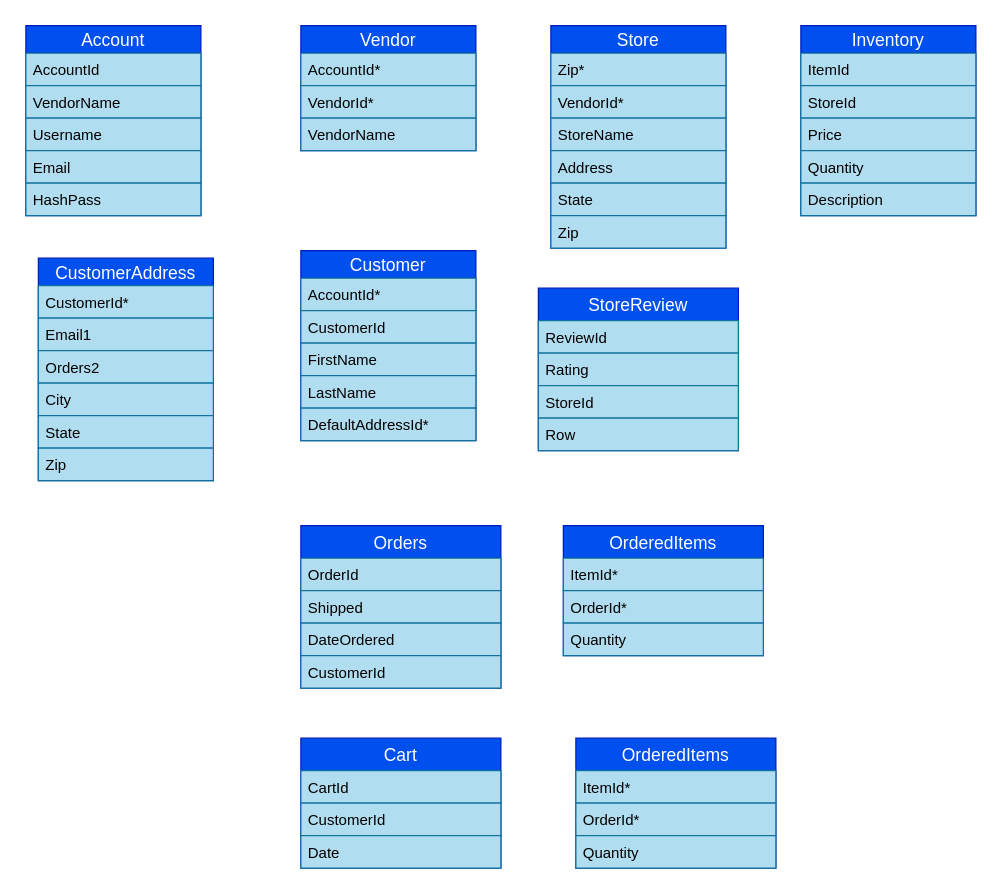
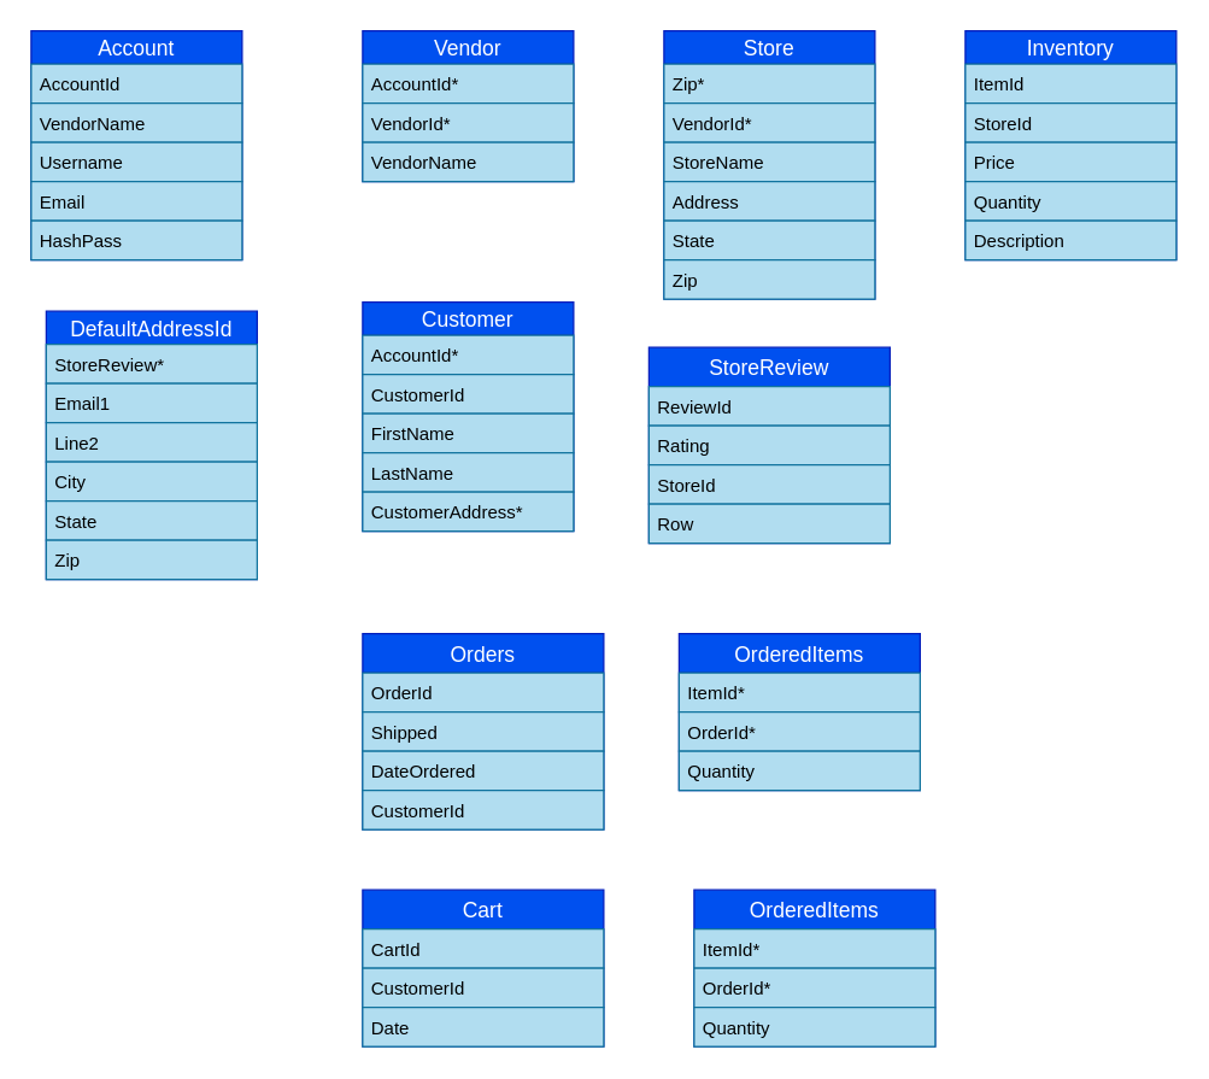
  <mxCell id="0" />
  <mxCell id="1" parent="0" />
  <mxCell id="2" value="Vendor" style="swimlane;fontStyle=0;childLayout=stackLayout;horizontal=1;startSize=22;horizontalStack=0;resizeParent=1;resizeParentMax=0;resizeLast=0;collapsible=1;marginBottom=0;align=center;fontSize=14;fillColor=#0050ef;strokeColor=#001DBC;fontColor=#ffffff;" parent="1" vertex="1"><mxGeometry x="240" y="20" width="140" height="100" as="geometry" /></mxCell>
  <mxCell id="3" value="AccountId*" style="text;strokeColor=#10739e;fillColor=#b1ddf0;spacingLeft=4;spacingRight=4;overflow=hidden;rotatable=0;points=[[0,0.5],[1,0.5]];portConstraint=eastwest;fontSize=12;" vertex="1" parent="2"><mxGeometry y="22" width="140" height="26" as="geometry" /></mxCell>
  <mxCell id="4" value="VendorId*" style="text;strokeColor=#10739e;fillColor=#b1ddf0;spacingLeft=4;spacingRight=4;overflow=hidden;rotatable=0;points=[[0,0.5],[1,0.5]];portConstraint=eastwest;fontSize=12;" parent="2" vertex="1"><mxGeometry y="48" width="140" height="26" as="geometry" /></mxCell>
  <mxCell id="5" value="VendorName" style="text;strokeColor=#10739e;fillColor=#b1ddf0;spacingLeft=4;spacingRight=4;overflow=hidden;rotatable=0;points=[[0,0.5],[1,0.5]];portConstraint=eastwest;fontSize=12;" parent="2" vertex="1"><mxGeometry y="74" width="140" height="26" as="geometry" /></mxCell>
  <mxCell id="6" value="Store" style="swimlane;fontStyle=0;childLayout=stackLayout;horizontal=1;startSize=22;horizontalStack=0;resizeParent=1;resizeParentMax=0;resizeLast=0;collapsible=1;marginBottom=0;align=center;fontSize=14;fillColor=#0050ef;strokeColor=#001DBC;fontColor=#ffffff;" parent="1" vertex="1"><mxGeometry x="440" y="20" width="140" height="178" as="geometry" /></mxCell>
  <mxCell id="7" value="Zip*" style="text;strokeColor=#10739e;fillColor=#b1ddf0;spacingLeft=4;spacingRight=4;overflow=hidden;rotatable=0;points=[[0,0.5],[1,0.5]];portConstraint=eastwest;fontSize=12;" parent="6" vertex="1"><mxGeometry y="22" width="140" height="26" as="geometry" /></mxCell>
  <mxCell id="8" value="VendorId*" style="text;strokeColor=#10739e;fillColor=#b1ddf0;spacingLeft=4;spacingRight=4;overflow=hidden;rotatable=0;points=[[0,0.5],[1,0.5]];portConstraint=eastwest;fontSize=12;" parent="6" vertex="1"><mxGeometry y="48" width="140" height="26" as="geometry" /></mxCell>
  <mxCell id="9" value="StoreName" style="text;strokeColor=#10739e;fillColor=#b1ddf0;spacingLeft=4;spacingRight=4;overflow=hidden;rotatable=0;points=[[0,0.5],[1,0.5]];portConstraint=eastwest;fontSize=12;" parent="6" vertex="1"><mxGeometry y="74" width="140" height="26" as="geometry" /></mxCell>
  <mxCell id="10" value="Address" style="text;strokeColor=#10739e;fillColor=#b1ddf0;spacingLeft=4;spacingRight=4;overflow=hidden;rotatable=0;points=[[0,0.5],[1,0.5]];portConstraint=eastwest;fontSize=12;" parent="6" vertex="1"><mxGeometry y="100" width="140" height="26" as="geometry" /></mxCell>
  <mxCell id="11" value="State" style="text;strokeColor=#10739e;fillColor=#b1ddf0;spacingLeft=4;spacingRight=4;overflow=hidden;rotatable=0;points=[[0,0.5],[1,0.5]];portConstraint=eastwest;fontSize=12;" parent="6" vertex="1"><mxGeometry y="126" width="140" height="26" as="geometry" /></mxCell>
  <mxCell id="12" value="Zip" style="text;strokeColor=#10739e;fillColor=#b1ddf0;spacingLeft=4;spacingRight=4;overflow=hidden;rotatable=0;points=[[0,0.5],[1,0.5]];portConstraint=eastwest;fontSize=12;" parent="6" vertex="1"><mxGeometry y="152" width="140" height="26" as="geometry" /></mxCell>
  <mxCell id="13" value="Inventory" style="swimlane;fontStyle=0;childLayout=stackLayout;horizontal=1;startSize=22;horizontalStack=0;resizeParent=1;resizeParentMax=0;resizeLast=0;collapsible=1;marginBottom=0;align=center;fontSize=14;fillColor=#0050ef;strokeColor=#001DBC;fontColor=#ffffff;" parent="1" vertex="1"><mxGeometry x="640" y="20" width="140" height="152" as="geometry" /></mxCell>
  <mxCell id="14" value="ItemId" style="text;strokeColor=#10739e;fillColor=#b1ddf0;spacingLeft=4;spacingRight=4;overflow=hidden;rotatable=0;points=[[0,0.5],[1,0.5]];portConstraint=eastwest;fontSize=12;" parent="13" vertex="1"><mxGeometry y="22" width="140" height="26" as="geometry" /></mxCell>
  <mxCell id="15" value="StoreId" style="text;strokeColor=#10739e;fillColor=#b1ddf0;spacingLeft=4;spacingRight=4;overflow=hidden;rotatable=0;points=[[0,0.5],[1,0.5]];portConstraint=eastwest;fontSize=12;" parent="13" vertex="1"><mxGeometry y="48" width="140" height="26" as="geometry" /></mxCell>
  <mxCell id="16" value="Price" style="text;strokeColor=#10739e;fillColor=#b1ddf0;spacingLeft=4;spacingRight=4;overflow=hidden;rotatable=0;points=[[0,0.5],[1,0.5]];portConstraint=eastwest;fontSize=12;" parent="13" vertex="1"><mxGeometry y="74" width="140" height="26" as="geometry" /></mxCell>
  <mxCell id="17" value="Quantity" style="text;strokeColor=#10739e;fillColor=#b1ddf0;spacingLeft=4;spacingRight=4;overflow=hidden;rotatable=0;points=[[0,0.5],[1,0.5]];portConstraint=eastwest;fontSize=12;" parent="13" vertex="1"><mxGeometry y="100" width="140" height="26" as="geometry" /></mxCell>
  <mxCell id="18" value="Description" style="text;strokeColor=#10739e;fillColor=#b1ddf0;spacingLeft=4;spacingRight=4;overflow=hidden;rotatable=0;points=[[0,0.5],[1,0.5]];portConstraint=eastwest;fontSize=12;" parent="13" vertex="1"><mxGeometry y="126" width="140" height="26" as="geometry" /></mxCell>
  <mxCell id="19" value="Orders" style="swimlane;fontStyle=0;childLayout=stackLayout;horizontal=1;startSize=26;horizontalStack=0;resizeParent=1;resizeParentMax=0;resizeLast=0;collapsible=1;marginBottom=0;align=center;fontSize=14;fillColor=#0050ef;strokeColor=#001DBC;fontColor=#ffffff;" parent="1" vertex="1"><mxGeometry x="240" y="420" width="160" height="130" as="geometry" /></mxCell>
  <mxCell id="20" value="OrderId" style="text;strokeColor=#10739e;fillColor=#b1ddf0;spacingLeft=4;spacingRight=4;overflow=hidden;rotatable=0;points=[[0,0.5],[1,0.5]];portConstraint=eastwest;fontSize=12;" parent="19" vertex="1"><mxGeometry y="26" width="160" height="26" as="geometry" /></mxCell>
  <mxCell id="21" value="Shipped" style="text;strokeColor=#10739e;fillColor=#b1ddf0;spacingLeft=4;spacingRight=4;overflow=hidden;rotatable=0;points=[[0,0.5],[1,0.5]];portConstraint=eastwest;fontSize=12;" parent="19" vertex="1"><mxGeometry y="52" width="160" height="26" as="geometry" /></mxCell>
  <mxCell id="22" value="DateOrdered" style="text;strokeColor=#10739e;fillColor=#b1ddf0;spacingLeft=4;spacingRight=4;overflow=hidden;rotatable=0;points=[[0,0.5],[1,0.5]];portConstraint=eastwest;fontSize=12;" parent="19" vertex="1"><mxGeometry y="78" width="160" height="26" as="geometry" /></mxCell>
  <mxCell id="23" value="CustomerId" style="text;strokeColor=#10739e;fillColor=#b1ddf0;spacingLeft=4;spacingRight=4;overflow=hidden;rotatable=0;points=[[0,0.5],[1,0.5]];portConstraint=eastwest;fontSize=12;" parent="19" vertex="1"><mxGeometry y="104" width="160" height="26" as="geometry" /></mxCell>
  <mxCell id="24" value="Cart" style="swimlane;fontStyle=0;childLayout=stackLayout;horizontal=1;startSize=26;horizontalStack=0;resizeParent=1;resizeParentMax=0;resizeLast=0;collapsible=1;marginBottom=0;align=center;fontSize=14;fillColor=#0050ef;strokeColor=#001DBC;fontColor=#ffffff;" parent="1" vertex="1"><mxGeometry x="240" y="590" width="160" height="104" as="geometry" /></mxCell>
  <mxCell id="25" value="CartId" style="text;strokeColor=#10739e;fillColor=#b1ddf0;spacingLeft=4;spacingRight=4;overflow=hidden;rotatable=0;points=[[0,0.5],[1,0.5]];portConstraint=eastwest;fontSize=12;" parent="24" vertex="1"><mxGeometry y="26" width="160" height="26" as="geometry" /></mxCell>
  <mxCell id="26" value="CustomerId" style="text;strokeColor=#10739e;fillColor=#b1ddf0;spacingLeft=4;spacingRight=4;overflow=hidden;rotatable=0;points=[[0,0.5],[1,0.5]];portConstraint=eastwest;fontSize=12;" parent="24" vertex="1"><mxGeometry y="52" width="160" height="26" as="geometry" /></mxCell>
  <mxCell id="27" value="Date" style="text;strokeColor=#10739e;fillColor=#b1ddf0;spacingLeft=4;spacingRight=4;overflow=hidden;rotatable=0;points=[[0,0.5],[1,0.5]];portConstraint=eastwest;fontSize=12;" parent="24" vertex="1"><mxGeometry y="78" width="160" height="26" as="geometry" /></mxCell>
  <mxCell id="28" value="StoreReview" style="swimlane;fontStyle=0;childLayout=stackLayout;horizontal=1;startSize=26;horizontalStack=0;resizeParent=1;resizeParentMax=0;resizeLast=0;collapsible=1;marginBottom=0;align=center;fontSize=14;fillColor=#0050ef;strokeColor=#001DBC;fontColor=#ffffff;" vertex="1" parent="1"><mxGeometry x="430" y="230" width="160" height="130" as="geometry" /></mxCell>
  <mxCell id="29" value="ReviewId" style="text;strokeColor=#10739e;fillColor=#b1ddf0;spacingLeft=4;spacingRight=4;overflow=hidden;rotatable=0;points=[[0,0.5],[1,0.5]];portConstraint=eastwest;fontSize=12;" vertex="1" parent="28"><mxGeometry y="26" width="160" height="26" as="geometry" /></mxCell>
  <mxCell id="30" value="Rating" style="text;strokeColor=#10739e;fillColor=#b1ddf0;spacingLeft=4;spacingRight=4;overflow=hidden;rotatable=0;points=[[0,0.5],[1,0.5]];portConstraint=eastwest;fontSize=12;" vertex="1" parent="28"><mxGeometry y="52" width="160" height="26" as="geometry" /></mxCell>
  <mxCell id="31" value="StoreId" style="text;strokeColor=#10739e;fillColor=#b1ddf0;spacingLeft=4;spacingRight=4;overflow=hidden;rotatable=0;points=[[0,0.5],[1,0.5]];portConstraint=eastwest;fontSize=12;" vertex="1" parent="28"><mxGeometry y="78" width="160" height="26" as="geometry" /></mxCell>
  <mxCell id="32" value="Row" style="text;strokeColor=#10739e;fillColor=#b1ddf0;spacingLeft=4;spacingRight=4;overflow=hidden;rotatable=0;points=[[0,0.5],[1,0.5]];portConstraint=eastwest;fontSize=12;" vertex="1" parent="28"><mxGeometry y="104" width="160" height="26" as="geometry" /></mxCell>
  <mxCell id="33" value="OrderedItems" style="swimlane;fontStyle=0;childLayout=stackLayout;horizontal=1;startSize=26;horizontalStack=0;resizeParent=1;resizeParentMax=0;resizeLast=0;collapsible=1;marginBottom=0;align=center;fontSize=14;fillColor=#0050ef;strokeColor=#001DBC;fontColor=#ffffff;" parent="1" vertex="1"><mxGeometry x="450" y="420" width="160" height="104" as="geometry" /></mxCell>
  <mxCell id="34" value="ItemId*" style="text;strokeColor=#10739e;fillColor=#b1ddf0;spacingLeft=4;spacingRight=4;overflow=hidden;rotatable=0;points=[[0,0.5],[1,0.5]];portConstraint=eastwest;fontSize=12;" parent="33" vertex="1"><mxGeometry y="26" width="160" height="26" as="geometry" /></mxCell>
  <mxCell id="35" value="OrderId*" style="text;strokeColor=#10739e;fillColor=#b1ddf0;spacingLeft=4;spacingRight=4;overflow=hidden;rotatable=0;points=[[0,0.5],[1,0.5]];portConstraint=eastwest;fontSize=12;" parent="33" vertex="1"><mxGeometry y="52" width="160" height="26" as="geometry" /></mxCell>
  <mxCell id="36" value="Quantity" style="text;strokeColor=#10739e;fillColor=#b1ddf0;spacingLeft=4;spacingRight=4;overflow=hidden;rotatable=0;points=[[0,0.5],[1,0.5]];portConstraint=eastwest;fontSize=12;" parent="33" vertex="1"><mxGeometry y="78" width="160" height="26" as="geometry" /></mxCell>
  <mxCell id="37" value="OrderedItems" style="swimlane;fontStyle=0;childLayout=stackLayout;horizontal=1;startSize=26;horizontalStack=0;resizeParent=1;resizeParentMax=0;resizeLast=0;collapsible=1;marginBottom=0;align=center;fontSize=14;fillColor=#0050ef;strokeColor=#001DBC;fontColor=#ffffff;" vertex="1" parent="1"><mxGeometry x="460" y="590" width="160" height="104" as="geometry" /></mxCell>
  <mxCell id="38" value="ItemId*" style="text;strokeColor=#10739e;fillColor=#b1ddf0;spacingLeft=4;spacingRight=4;overflow=hidden;rotatable=0;points=[[0,0.5],[1,0.5]];portConstraint=eastwest;fontSize=12;" vertex="1" parent="37"><mxGeometry y="26" width="160" height="26" as="geometry" /></mxCell>
  <mxCell id="39" value="OrderId*" style="text;strokeColor=#10739e;fillColor=#b1ddf0;spacingLeft=4;spacingRight=4;overflow=hidden;rotatable=0;points=[[0,0.5],[1,0.5]];portConstraint=eastwest;fontSize=12;" vertex="1" parent="37"><mxGeometry y="52" width="160" height="26" as="geometry" /></mxCell>
  <mxCell id="40" value="Quantity" style="text;strokeColor=#10739e;fillColor=#b1ddf0;spacingLeft=4;spacingRight=4;overflow=hidden;rotatable=0;points=[[0,0.5],[1,0.5]];portConstraint=eastwest;fontSize=12;" vertex="1" parent="37"><mxGeometry y="78" width="160" height="26" as="geometry" /></mxCell>
  <mxCell id="41" value="Account" style="swimlane;fontStyle=0;childLayout=stackLayout;horizontal=1;startSize=22;horizontalStack=0;resizeParent=1;resizeParentMax=0;resizeLast=0;collapsible=1;marginBottom=0;align=center;fontSize=14;fillColor=#0050ef;strokeColor=#001DBC;fontColor=#ffffff;" vertex="1" parent="1"><mxGeometry x="20" y="20" width="140" height="152" as="geometry" /></mxCell>
  <mxCell id="42" value="AccountId" style="text;strokeColor=#10739e;fillColor=#b1ddf0;spacingLeft=4;spacingRight=4;overflow=hidden;rotatable=0;points=[[0,0.5],[1,0.5]];portConstraint=eastwest;fontSize=12;" vertex="1" parent="41"><mxGeometry y="22" width="140" height="26" as="geometry" /></mxCell>
  <mxCell id="43" value="VendorName" style="text;strokeColor=#10739e;fillColor=#b1ddf0;spacingLeft=4;spacingRight=4;overflow=hidden;rotatable=0;points=[[0,0.5],[1,0.5]];portConstraint=eastwest;fontSize=12;" vertex="1" parent="41"><mxGeometry y="48" width="140" height="26" as="geometry" /></mxCell>
  <mxCell id="44" value="Username" style="text;strokeColor=#10739e;fillColor=#b1ddf0;spacingLeft=4;spacingRight=4;overflow=hidden;rotatable=0;points=[[0,0.5],[1,0.5]];portConstraint=eastwest;fontSize=12;" vertex="1" parent="41"><mxGeometry y="74" width="140" height="26" as="geometry" /></mxCell>
  <mxCell id="45" value="Email" style="text;strokeColor=#10739e;fillColor=#b1ddf0;spacingLeft=4;spacingRight=4;overflow=hidden;rotatable=0;points=[[0,0.5],[1,0.5]];portConstraint=eastwest;fontSize=12;" vertex="1" parent="41"><mxGeometry y="100" width="140" height="26" as="geometry" /></mxCell>
  <mxCell id="46" value="HashPass" style="text;strokeColor=#10739e;fillColor=#b1ddf0;spacingLeft=4;spacingRight=4;overflow=hidden;rotatable=0;points=[[0,0.5],[1,0.5]];portConstraint=eastwest;fontSize=12;" vertex="1" parent="41"><mxGeometry y="126" width="140" height="26" as="geometry" /></mxCell>
  <mxCell id="47" value="Customer" style="swimlane;fontStyle=0;childLayout=stackLayout;horizontal=1;startSize=22;horizontalStack=0;resizeParent=1;resizeParentMax=0;resizeLast=0;collapsible=1;marginBottom=0;align=center;fontSize=14;fillColor=#0050ef;strokeColor=#001DBC;fontColor=#ffffff;" vertex="1" parent="1"><mxGeometry x="240" y="200" width="140" height="152" as="geometry" /></mxCell>
  <mxCell id="48" value="AccountId*" style="text;strokeColor=#10739e;fillColor=#b1ddf0;spacingLeft=4;spacingRight=4;overflow=hidden;rotatable=0;points=[[0,0.5],[1,0.5]];portConstraint=eastwest;fontSize=12;" vertex="1" parent="47"><mxGeometry y="22" width="140" height="26" as="geometry" /></mxCell>
  <mxCell id="49" value="CustomerId" style="text;strokeColor=#10739e;fillColor=#b1ddf0;spacingLeft=4;spacingRight=4;overflow=hidden;rotatable=0;points=[[0,0.5],[1,0.5]];portConstraint=eastwest;fontSize=12;" vertex="1" parent="47"><mxGeometry y="48" width="140" height="26" as="geometry" /></mxCell>
  <mxCell id="50" value="FirstName" style="text;strokeColor=#10739e;fillColor=#b1ddf0;spacingLeft=4;spacingRight=4;overflow=hidden;rotatable=0;points=[[0,0.5],[1,0.5]];portConstraint=eastwest;fontSize=12;" vertex="1" parent="47"><mxGeometry y="74" width="140" height="26" as="geometry" /></mxCell>
  <mxCell id="51" value="LastName" style="text;strokeColor=#10739e;fillColor=#b1ddf0;spacingLeft=4;spacingRight=4;overflow=hidden;rotatable=0;points=[[0,0.5],[1,0.5]];portConstraint=eastwest;fontSize=12;" vertex="1" parent="47"><mxGeometry y="100" width="140" height="26" as="geometry" /></mxCell>
- <mxCell id="52" value="DefaultAddressId*" style="text;strokeColor=#10739e;fillColor=#b1ddf0;spacingLeft=4;spacingRight=4;overflow=hidden;rotatable=0;points=[[0,0.5],[1,0.5]];portConstraint=eastwest;fontSize=12;" vertex="1" parent="47"><mxGeometry y="126" width="140" height="26" as="geometry" /></mxCell>
- <mxCell id="53" value="CustomerAddress" style="swimlane;fontStyle=0;childLayout=stackLayout;horizontal=1;startSize=22;horizontalStack=0;resizeParent=1;resizeParentMax=0;resizeLast=0;collapsible=1;marginBottom=0;align=center;fontSize=14;fillColor=#0050ef;strokeColor=#001DBC;fontColor=#ffffff;" vertex="1" parent="1"><mxGeometry x="30" y="206" width="140" height="178" as="geometry" /></mxCell>
- <mxCell id="54" value="CustomerId*" style="text;strokeColor=#10739e;fillColor=#b1ddf0;spacingLeft=4;spacingRight=4;overflow=hidden;rotatable=0;points=[[0,0.5],[1,0.5]];portConstraint=eastwest;fontSize=12;" vertex="1" parent="53"><mxGeometry y="22" width="140" height="26" as="geometry" /></mxCell>
+ <mxCell id="52" value="CustomerAddress*" style="text;strokeColor=#10739e;fillColor=#b1ddf0;spacingLeft=4;spacingRight=4;overflow=hidden;rotatable=0;points=[[0,0.5],[1,0.5]];portConstraint=eastwest;fontSize=12;" vertex="1" parent="47"><mxGeometry y="126" width="140" height="26" as="geometry" /></mxCell>
+ <mxCell id="53" value="DefaultAddressId" style="swimlane;fontStyle=0;childLayout=stackLayout;horizontal=1;startSize=22;horizontalStack=0;resizeParent=1;resizeParentMax=0;resizeLast=0;collapsible=1;marginBottom=0;align=center;fontSize=14;fillColor=#0050ef;strokeColor=#001DBC;fontColor=#ffffff;" vertex="1" parent="1"><mxGeometry x="30" y="206" width="140" height="178" as="geometry" /></mxCell>
+ <mxCell id="54" value="StoreReview*" style="text;strokeColor=#10739e;fillColor=#b1ddf0;spacingLeft=4;spacingRight=4;overflow=hidden;rotatable=0;points=[[0,0.5],[1,0.5]];portConstraint=eastwest;fontSize=12;" vertex="1" parent="53"><mxGeometry y="22" width="140" height="26" as="geometry" /></mxCell>
  <mxCell id="55" value="Email1" style="text;strokeColor=#10739e;fillColor=#b1ddf0;spacingLeft=4;spacingRight=4;overflow=hidden;rotatable=0;points=[[0,0.5],[1,0.5]];portConstraint=eastwest;fontSize=12;" vertex="1" parent="53"><mxGeometry y="48" width="140" height="26" as="geometry" /></mxCell>
- <mxCell id="56" value="Orders2" style="text;strokeColor=#10739e;fillColor=#b1ddf0;spacingLeft=4;spacingRight=4;overflow=hidden;rotatable=0;points=[[0,0.5],[1,0.5]];portConstraint=eastwest;fontSize=12;" vertex="1" parent="53"><mxGeometry y="74" width="140" height="26" as="geometry" /></mxCell>
+ <mxCell id="56" value="Line2" style="text;strokeColor=#10739e;fillColor=#b1ddf0;spacingLeft=4;spacingRight=4;overflow=hidden;rotatable=0;points=[[0,0.5],[1,0.5]];portConstraint=eastwest;fontSize=12;" vertex="1" parent="53"><mxGeometry y="74" width="140" height="26" as="geometry" /></mxCell>
  <mxCell id="57" value="City" style="text;strokeColor=#10739e;fillColor=#b1ddf0;spacingLeft=4;spacingRight=4;overflow=hidden;rotatable=0;points=[[0,0.5],[1,0.5]];portConstraint=eastwest;fontSize=12;" vertex="1" parent="53"><mxGeometry y="100" width="140" height="26" as="geometry" /></mxCell>
  <mxCell id="58" value="State" style="text;strokeColor=#10739e;fillColor=#b1ddf0;spacingLeft=4;spacingRight=4;overflow=hidden;rotatable=0;points=[[0,0.5],[1,0.5]];portConstraint=eastwest;fontSize=12;" vertex="1" parent="53"><mxGeometry y="126" width="140" height="26" as="geometry" /></mxCell>
  <mxCell id="59" value="Zip" style="text;strokeColor=#10739e;fillColor=#b1ddf0;spacingLeft=4;spacingRight=4;overflow=hidden;rotatable=0;points=[[0,0.5],[1,0.5]];portConstraint=eastwest;fontSize=12;" vertex="1" parent="53"><mxGeometry y="152" width="140" height="26" as="geometry" /></mxCell>
